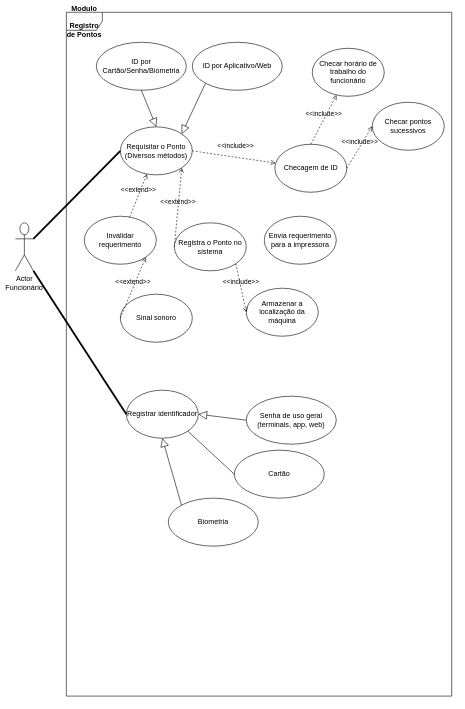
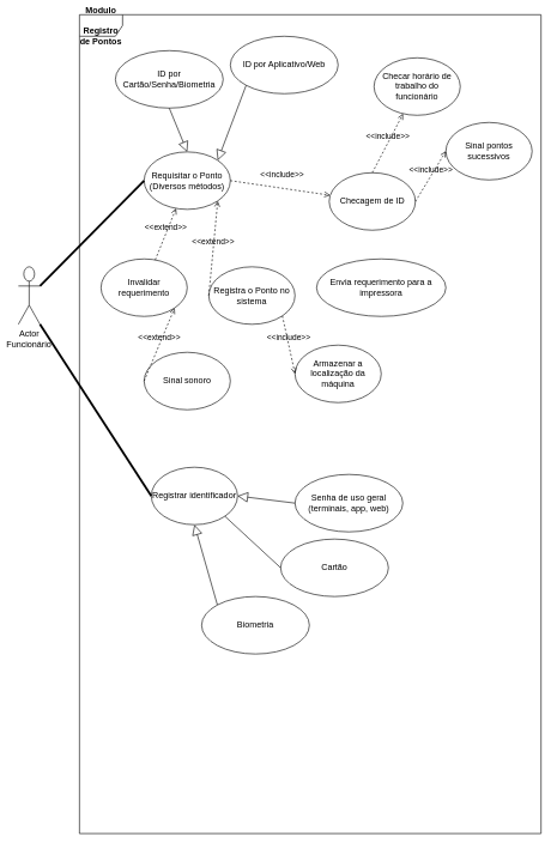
  <mxCell id="0" />
  <mxCell id="1" parent="0" />
  <mxCell id="2" value="&lt;span style=&quot;font-weight: 700&quot;&gt;Modulo&lt;/span&gt;&lt;br style=&quot;font-weight: 700&quot;&gt;&lt;br style=&quot;font-weight: 700&quot;&gt;&lt;span style=&quot;font-weight: 700 ; font-family: &amp;#34;helvetica&amp;#34;&quot;&gt;Registro de Pontos&lt;/span&gt;" style="shape=umlFrame;whiteSpace=wrap;html=1;" parent="1" vertex="1"><mxGeometry x="110" y="20" width="642.43" height="1140" as="geometry" /></mxCell>
  <mxCell id="3" value="Actor" style="shape=umlActor;verticalLabelPosition=bottom;verticalAlign=top;html=1;outlineConnect=0;" parent="1" vertex="1"><mxGeometry x="25" y="371" width="30" height="80" as="geometry" /></mxCell>
  <mxCell id="4" value="Requisitar o Ponto&lt;br&gt;(Diversos métodos)" style="ellipse;whiteSpace=wrap;html=1;" parent="1" vertex="1"><mxGeometry x="200" y="211" width="120" height="80" as="geometry" /></mxCell>
  <mxCell id="5" value="Checagem de ID" style="ellipse;whiteSpace=wrap;html=1;" parent="1" vertex="1"><mxGeometry x="457.57" y="240" width="120" height="80" as="geometry" /></mxCell>
  <mxCell id="6" value="&amp;lt;&amp;lt;include&amp;gt;&amp;gt;" style="html=1;verticalAlign=bottom;labelBackgroundColor=none;endArrow=open;endFill=0;dashed=1;exitX=1;exitY=0.5;exitDx=0;exitDy=0;" parent="1" source="4" target="5" edge="1"><mxGeometry x="0.013" y="10" width="160" relative="1" as="geometry"><mxPoint x="307.57" y="320" as="sourcePoint" /><mxPoint x="537.57" y="350" as="targetPoint" /><mxPoint as="offset" /></mxGeometry></mxCell>
  <mxCell id="7" value="Registra o Ponto no sistema" style="ellipse;whiteSpace=wrap;html=1;" parent="1" vertex="1"><mxGeometry x="290" y="371" width="120" height="80" as="geometry" /></mxCell>
  <mxCell id="8" value="Invalidar requerimento" style="ellipse;whiteSpace=wrap;html=1;" parent="1" vertex="1"><mxGeometry x="140" y="360" width="120" height="80" as="geometry" /></mxCell>
  <mxCell id="9" value="" style="endArrow=none;startArrow=none;endFill=0;startFill=0;endSize=8;html=1;verticalAlign=bottom;labelBackgroundColor=none;strokeWidth=3;exitX=1;exitY=0.333;exitDx=0;exitDy=0;exitPerimeter=0;entryX=0;entryY=0.5;entryDx=0;entryDy=0;" parent="1" source="3" target="4" edge="1"><mxGeometry width="160" relative="1" as="geometry"><mxPoint x="320" y="280" as="sourcePoint" /><mxPoint x="480" y="280" as="targetPoint" /></mxGeometry></mxCell>
  <mxCell id="10" value="Sinal sonoro" style="ellipse;whiteSpace=wrap;html=1;" parent="1" vertex="1"><mxGeometry x="200" y="490" width="120" height="80" as="geometry" /></mxCell>
  <mxCell id="11" value="&amp;lt;&amp;lt;extend&amp;gt;&amp;gt;" style="html=1;verticalAlign=bottom;labelBackgroundColor=none;endArrow=open;endFill=0;dashed=1;exitX=0;exitY=0.5;exitDx=0;exitDy=0;entryX=1;entryY=1;entryDx=0;entryDy=0;" parent="1" source="10" target="8" edge="1"><mxGeometry width="160" relative="1" as="geometry"><mxPoint x="320" y="270" as="sourcePoint" /><mxPoint x="480" y="270" as="targetPoint" /></mxGeometry></mxCell>
  <mxCell id="12" value="&amp;lt;&amp;lt;extend&amp;gt;&amp;gt;" style="html=1;verticalAlign=bottom;labelBackgroundColor=none;endArrow=open;endFill=0;dashed=1;entryX=1;entryY=1;entryDx=0;entryDy=0;exitX=0;exitY=0.5;exitDx=0;exitDy=0;" parent="1" source="7" target="4" edge="1"><mxGeometry width="160" relative="1" as="geometry"><mxPoint x="377.57" y="340" as="sourcePoint" /><mxPoint x="289.996" y="348.284" as="targetPoint" /></mxGeometry></mxCell>
  <mxCell id="13" value="&amp;lt;&amp;lt;extend&amp;gt;&amp;gt;" style="html=1;verticalAlign=bottom;labelBackgroundColor=none;endArrow=open;endFill=0;dashed=1;" parent="1" source="8" target="4" edge="1"><mxGeometry width="160" relative="1" as="geometry"><mxPoint x="320" y="270" as="sourcePoint" /><mxPoint x="480" y="270" as="targetPoint" /></mxGeometry></mxCell>
- <mxCell id="14" value="Envia requerimento para a impressora" style="ellipse;whiteSpace=wrap;html=1;" parent="1" vertex="1"><mxGeometry x="440" y="360" width="120" height="80" as="geometry" /></mxCell>
+ <mxCell id="14" value="Envia requerimento para a impressora" style="ellipse;whiteSpace=wrap;html=1;" parent="1" vertex="1"><mxGeometry x="440" y="360" width="180" height="80" as="geometry" /></mxCell>
  <mxCell id="15" value="ID por Cartão/Senha/Biometria" style="ellipse;whiteSpace=wrap;html=1;" parent="1" vertex="1"><mxGeometry x="160" y="70" width="150" height="80" as="geometry" /></mxCell>
  <mxCell id="16" value="" style="edgeStyle=none;html=1;endSize=12;endArrow=block;endFill=0;exitX=0.5;exitY=1;exitDx=0;exitDy=0;entryX=0.5;entryY=0;entryDx=0;entryDy=0;" parent="1" source="15" target="4" edge="1"><mxGeometry width="160" relative="1" as="geometry"><mxPoint x="140" y="140" as="sourcePoint" /><mxPoint x="300" y="140" as="targetPoint" /></mxGeometry></mxCell>
- <mxCell id="17" value="ID por Aplicativo/Web" style="ellipse;whiteSpace=wrap;html=1;" parent="1" vertex="1"><mxGeometry x="320" y="70" width="150" height="80" as="geometry" /></mxCell>
+ <mxCell id="17" value="ID por Aplicativo/Web" style="ellipse;whiteSpace=wrap;html=1;" parent="1" vertex="1"><mxGeometry x="320" y="50" width="150" height="80" as="geometry" /></mxCell>
  <mxCell id="18" value="" style="edgeStyle=none;html=1;endSize=12;endArrow=block;endFill=0;exitX=0;exitY=1;exitDx=0;exitDy=0;entryX=1;entryY=0;entryDx=0;entryDy=0;" parent="1" source="17" target="4" edge="1"><mxGeometry width="160" relative="1" as="geometry"><mxPoint x="302.57" y="210" as="sourcePoint" /><mxPoint x="289.996" y="291.716" as="targetPoint" /></mxGeometry></mxCell>
- <mxCell id="19" value="Checar pontos sucessivos" style="ellipse;whiteSpace=wrap;html=1;" parent="1" vertex="1"><mxGeometry x="620" y="170" width="120" height="80" as="geometry" /></mxCell>
+ <mxCell id="19" value="Sinal pontos sucessivos" style="ellipse;whiteSpace=wrap;html=1;" parent="1" vertex="1"><mxGeometry x="620" y="170" width="120" height="80" as="geometry" /></mxCell>
  <mxCell id="20" value="&amp;lt;&amp;lt;include&amp;gt;&amp;gt;" style="html=1;verticalAlign=bottom;labelBackgroundColor=none;endArrow=open;endFill=0;dashed=1;exitX=1;exitY=0.5;exitDx=0;exitDy=0;entryX=0;entryY=0.5;entryDx=0;entryDy=0;" parent="1" source="5" target="19" edge="1"><mxGeometry width="160" relative="1" as="geometry"><mxPoint x="377.57" y="320" as="sourcePoint" /><mxPoint x="537.57" y="320" as="targetPoint" /></mxGeometry></mxCell>
  <mxCell id="21" value="Checar horário de trabalho do funcionário" style="ellipse;whiteSpace=wrap;html=1;" parent="1" vertex="1"><mxGeometry x="520" y="80" width="120" height="80" as="geometry" /></mxCell>
  <mxCell id="22" value="&amp;lt;&amp;lt;include&amp;gt;&amp;gt;" style="html=1;verticalAlign=bottom;labelBackgroundColor=none;endArrow=open;endFill=0;dashed=1;exitX=0.5;exitY=0;exitDx=0;exitDy=0;" parent="1" source="5" target="21" edge="1"><mxGeometry width="160" relative="1" as="geometry"><mxPoint x="517.57" y="240" as="sourcePoint" /><mxPoint x="617.57" y="211" as="targetPoint" /></mxGeometry></mxCell>
  <mxCell id="23" value="Armazenar a localização da máquina" style="ellipse;whiteSpace=wrap;html=1;" parent="1" vertex="1"><mxGeometry x="410" y="480" width="120" height="80" as="geometry" /></mxCell>
  <mxCell id="24" value="Registrar identificador" style="ellipse;whiteSpace=wrap;html=1;" parent="1" vertex="1"><mxGeometry x="210" y="650" width="120" height="80" as="geometry" /></mxCell>
  <mxCell id="25" value="" style="endArrow=none;startArrow=none;endFill=0;startFill=0;endSize=8;html=1;verticalAlign=bottom;labelBackgroundColor=none;strokeWidth=3;exitX=1;exitY=1;exitDx=0;exitDy=0;exitPerimeter=0;entryX=0;entryY=0.5;entryDx=0;entryDy=0;" parent="1" source="3" target="24" edge="1"><mxGeometry width="160" relative="1" as="geometry"><mxPoint x="60" y="257.667" as="sourcePoint" /><mxPoint x="140" y="260" as="targetPoint" /></mxGeometry></mxCell>
  <mxCell id="26" value="Senha de uso geral (terminais, app, web)" style="ellipse;whiteSpace=wrap;html=1;" parent="1" vertex="1"><mxGeometry x="410" y="660" width="150" height="80" as="geometry" /></mxCell>
  <mxCell id="27" value="Cartão" style="ellipse;whiteSpace=wrap;html=1;" parent="1" vertex="1"><mxGeometry x="390" y="750" width="150" height="80" as="geometry" /></mxCell>
  <mxCell id="28" value="Biometria" style="ellipse;whiteSpace=wrap;html=1;" parent="1" vertex="1"><mxGeometry x="280" y="830" width="150" height="80" as="geometry" /></mxCell>
  <mxCell id="29" value="" style="edgeStyle=none;html=1;endSize=12;endArrow=block;endFill=0;exitX=0;exitY=0.5;exitDx=0;exitDy=0;entryX=1;entryY=0.5;entryDx=0;entryDy=0;" parent="1" source="26" target="24" edge="1"><mxGeometry width="160" relative="1" as="geometry"><mxPoint x="325" y="260" as="sourcePoint" /><mxPoint x="320" y="310" as="targetPoint" /></mxGeometry></mxCell>
  <mxCell id="30" value="" style="edgeStyle=none;html=1;endSize=12;endArrow=none;endFill=0;exitX=0;exitY=0.5;exitDx=0;exitDy=0;entryX=1;entryY=1;entryDx=0;entryDy=0;" parent="1" source="27" target="24" edge="1"><mxGeometry width="160" relative="1" as="geometry"><mxPoint x="440" y="660" as="sourcePoint" /><mxPoint x="332" y="738" as="targetPoint" /></mxGeometry></mxCell>
  <mxCell id="31" value="" style="edgeStyle=none;html=1;endSize=12;endArrow=block;endFill=0;entryX=0.5;entryY=1;entryDx=0;entryDy=0;exitX=0;exitY=0;exitDx=0;exitDy=0;" parent="1" source="28" target="24" edge="1"><mxGeometry width="160" relative="1" as="geometry"><mxPoint x="440" y="660" as="sourcePoint" /><mxPoint x="600" y="660" as="targetPoint" /></mxGeometry></mxCell>
  <mxCell id="32" value="&amp;lt;&amp;lt;include&amp;gt;&amp;gt;" style="html=1;verticalAlign=bottom;labelBackgroundColor=none;endArrow=open;endFill=0;dashed=1;exitX=1;exitY=1;exitDx=0;exitDy=0;entryX=0;entryY=0.5;entryDx=0;entryDy=0;" parent="1" source="7" target="23" edge="1"><mxGeometry width="160" relative="1" as="geometry"><mxPoint x="320" y="330" as="sourcePoint" /><mxPoint x="480" y="330" as="targetPoint" /></mxGeometry></mxCell>
  <mxCell id="33" value="Funcionário" style="text;html=1;strokeColor=none;fillColor=none;align=center;verticalAlign=middle;whiteSpace=wrap;rounded=0;" vertex="1" parent="1"><mxGeometry x="20" y="470" width="40" height="20" as="geometry" /></mxCell>
